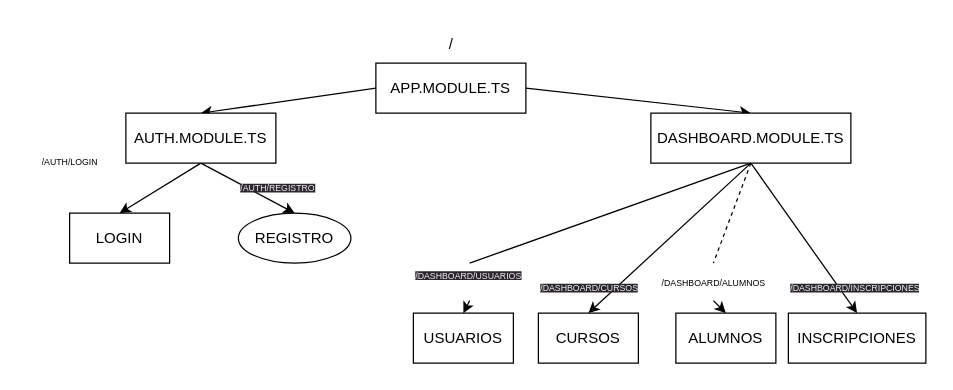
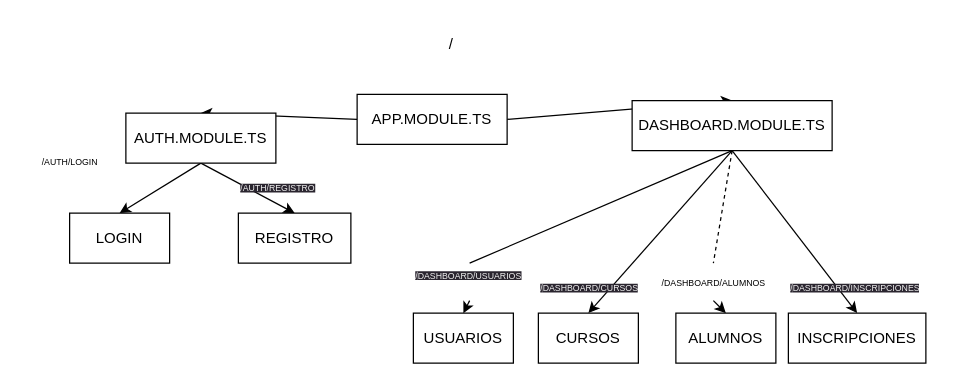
  <mxCell id="0" />
  <mxCell id="1" parent="0" />
  <mxCell id="2" style="edgeStyle=none;html=1;exitX=0;exitY=0.5;exitDx=0;exitDy=0;entryX=0.5;entryY=0;entryDx=0;entryDy=0;" parent="1" source="4" target="12" edge="1"><mxGeometry relative="1" as="geometry" /></mxCell>
  <mxCell id="3" style="edgeStyle=none;html=1;exitX=1;exitY=0.5;exitDx=0;exitDy=0;entryX=0.5;entryY=0;entryDx=0;entryDy=0;" parent="1" source="4" target="9" edge="1"><mxGeometry relative="1" as="geometry" /></mxCell>
- <mxCell id="4" value="APP.MODULE.TS" style="rounded=0;whiteSpace=wrap;html=1;" parent="1" vertex="1"><mxGeometry x="300" y="50" width="120" height="40" as="geometry" /></mxCell>
+ <mxCell id="4" value="APP.MODULE.TS" style="rounded=0;whiteSpace=wrap;html=1;" parent="1" vertex="1"><mxGeometry x="285" y="75" width="120" height="40" as="geometry" /></mxCell>
  <mxCell id="5" style="edgeStyle=none;html=1;exitX=0.5;exitY=1;exitDx=0;exitDy=0;entryX=0.5;entryY=0;entryDx=0;entryDy=0;" parent="1" source="9" target="18" edge="1"><mxGeometry relative="1" as="geometry" /></mxCell>
  <mxCell id="6" style="edgeStyle=none;html=1;exitX=0.5;exitY=1;exitDx=0;exitDy=0;entryX=0.5;entryY=0;entryDx=0;entryDy=0;startArrow=none;" parent="1" source="21" target="17" edge="1"><mxGeometry relative="1" as="geometry" /></mxCell>
  <mxCell id="7" style="edgeStyle=none;html=1;exitX=0.5;exitY=1;exitDx=0;exitDy=0;entryX=0.5;entryY=0;entryDx=0;entryDy=0;" parent="1" source="9" target="16" edge="1"><mxGeometry relative="1" as="geometry" /></mxCell>
  <mxCell id="8" style="edgeStyle=none;html=1;exitX=0.5;exitY=1;exitDx=0;exitDy=0;entryX=0.5;entryY=0;entryDx=0;entryDy=0;startArrow=none;" parent="1" source="24" target="15" edge="1"><mxGeometry relative="1" as="geometry" /></mxCell>
- <mxCell id="9" value="DASHBOARD.MODULE.TS" style="rounded=0;whiteSpace=wrap;html=1;" parent="1" vertex="1"><mxGeometry x="520" y="90" width="160" height="40" as="geometry" /></mxCell>
+ <mxCell id="9" value="DASHBOARD.MODULE.TS" style="rounded=0;whiteSpace=wrap;html=1;" parent="1" vertex="1"><mxGeometry x="505" y="80" width="160" height="40" as="geometry" /></mxCell>
  <mxCell id="10" style="edgeStyle=none;html=1;exitX=0.5;exitY=1;exitDx=0;exitDy=0;entryX=0.5;entryY=0;entryDx=0;entryDy=0;" parent="1" source="12" target="13" edge="1"><mxGeometry relative="1" as="geometry" /></mxCell>
  <mxCell id="11" style="edgeStyle=none;html=1;exitX=0.5;exitY=1;exitDx=0;exitDy=0;entryX=0.5;entryY=0;entryDx=0;entryDy=0;" parent="1" source="12" target="14" edge="1"><mxGeometry relative="1" as="geometry" /></mxCell>
  <mxCell id="12" value="AUTH.MODULE.TS" style="rounded=0;whiteSpace=wrap;html=1;" parent="1" vertex="1"><mxGeometry x="100" y="90" width="120" height="40" as="geometry" /></mxCell>
  <mxCell id="13" value="LOGIN" style="rounded=0;whiteSpace=wrap;html=1;" parent="1" vertex="1"><mxGeometry x="55" y="170" width="80" height="40" as="geometry" /></mxCell>
- <mxCell id="14" value="REGISTRO" style="ellipse;whiteSpace=wrap;html=1;" parent="1" vertex="1"><mxGeometry x="190" y="170" width="90" height="40" as="geometry" /></mxCell>
+ <mxCell id="14" value="REGISTRO" style="rounded=0;whiteSpace=wrap;html=1;" parent="1" vertex="1"><mxGeometry x="190" y="170" width="90" height="40" as="geometry" /></mxCell>
  <mxCell id="15" value="USUARIOS" style="rounded=0;whiteSpace=wrap;html=1;" parent="1" vertex="1"><mxGeometry x="330" y="250" width="80" height="40" as="geometry" /></mxCell>
  <mxCell id="16" value="CURSOS" style="rounded=0;whiteSpace=wrap;html=1;" parent="1" vertex="1"><mxGeometry x="430" y="250" width="80" height="40" as="geometry" /></mxCell>
  <mxCell id="17" value="ALUMNOS" style="rounded=0;whiteSpace=wrap;html=1;" parent="1" vertex="1"><mxGeometry x="540" y="250" width="80" height="40" as="geometry" /></mxCell>
  <mxCell id="18" value="INSCRIPCIONES" style="rounded=0;whiteSpace=wrap;html=1;" parent="1" vertex="1"><mxGeometry x="630" y="250" width="110" height="40" as="geometry" /></mxCell>
  <mxCell id="19" value="/" style="text;html=1;align=center;verticalAlign=middle;resizable=0;points=[];autosize=1;strokeColor=none;fillColor=none;" parent="1" vertex="1"><mxGeometry x="345" y="20" width="30" height="30" as="geometry" /></mxCell>
  <mxCell id="20" value="" style="edgeStyle=none;html=1;exitX=0.5;exitY=1;exitDx=0;exitDy=0;entryX=0.5;entryY=0;entryDx=0;entryDy=0;endArrow=none;dashed=1;" parent="1" source="9" target="21" edge="1"><mxGeometry relative="1" as="geometry"><mxPoint x="600" y="130" as="sourcePoint" /><mxPoint x="570" y="250" as="targetPoint" /></mxGeometry></mxCell>
  <mxCell id="21" value="&lt;font style=&quot;font-size: 7px;&quot;&gt;/&lt;/font&gt;&lt;font style=&quot;font-size: 7px;&quot;&gt;&lt;font style=&quot;font-size: 7px;&quot;&gt;DASHBOA&lt;/font&gt;RD/ALUMNOS&lt;/font&gt;" style="text;html=1;align=center;verticalAlign=middle;resizable=0;points=[];autosize=1;strokeColor=none;fillColor=none;" parent="1" vertex="1"><mxGeometry x="515" y="210" width="110" height="30" as="geometry" /></mxCell>
  <mxCell id="22" value="&lt;font style=&quot;border-color: rgb(0, 0, 0); color: rgb(240, 240, 240); font-family: Helvetica; font-style: normal; font-variant-ligatures: normal; font-variant-caps: normal; font-weight: 400; letter-spacing: normal; orphans: 2; text-align: center; text-indent: 0px; text-transform: none; widows: 2; word-spacing: 0px; -webkit-text-stroke-width: 0px; background-color: rgb(42, 37, 47); text-decoration-thickness: initial; text-decoration-style: initial; text-decoration-color: initial; font-size: 7px;&quot;&gt;/&lt;/font&gt;&lt;font style=&quot;border-color: rgb(0, 0, 0); color: rgb(240, 240, 240); font-family: Helvetica; font-style: normal; font-variant-ligatures: normal; font-variant-caps: normal; font-weight: 400; letter-spacing: normal; orphans: 2; text-align: center; text-indent: 0px; text-transform: none; widows: 2; word-spacing: 0px; -webkit-text-stroke-width: 0px; background-color: rgb(42, 37, 47); text-decoration-thickness: initial; text-decoration-style: initial; text-decoration-color: initial; font-size: 7px;&quot;&gt;&lt;font style=&quot;border-color: rgb(0, 0, 0); font-size: 7px;&quot;&gt;DASHBOA&lt;/font&gt;RD/CURSOS&lt;/font&gt;" style="text;whiteSpace=wrap;html=1;fontSize=7;" parent="1" vertex="1"><mxGeometry x="430" y="220" width="90" height="30" as="geometry" /></mxCell>
  <mxCell id="23" value="" style="edgeStyle=none;html=1;exitX=0.5;exitY=1;exitDx=0;exitDy=0;entryX=0.5;entryY=0;entryDx=0;entryDy=0;endArrow=none;" parent="1" source="9" target="24" edge="1"><mxGeometry relative="1" as="geometry"><mxPoint x="600" y="130" as="sourcePoint" /><mxPoint x="370" y="250" as="targetPoint" /></mxGeometry></mxCell>
  <mxCell id="24" value="&lt;font style=&quot;border-color: rgb(0, 0, 0); color: rgb(240, 240, 240); font-family: Helvetica; font-style: normal; font-variant-ligatures: normal; font-variant-caps: normal; font-weight: 400; letter-spacing: normal; orphans: 2; text-align: center; text-indent: 0px; text-transform: none; widows: 2; word-spacing: 0px; -webkit-text-stroke-width: 0px; background-color: rgb(42, 37, 47); text-decoration-thickness: initial; text-decoration-style: initial; text-decoration-color: initial; font-size: 7px;&quot;&gt;/&lt;/font&gt;&lt;font style=&quot;border-color: rgb(0, 0, 0); color: rgb(240, 240, 240); font-family: Helvetica; font-style: normal; font-variant-ligatures: normal; font-variant-caps: normal; font-weight: 400; letter-spacing: normal; orphans: 2; text-align: center; text-indent: 0px; text-transform: none; widows: 2; word-spacing: 0px; -webkit-text-stroke-width: 0px; background-color: rgb(42, 37, 47); text-decoration-thickness: initial; text-decoration-style: initial; text-decoration-color: initial; font-size: 7px;&quot;&gt;&lt;font style=&quot;border-color: rgb(0, 0, 0); font-size: 7px;&quot;&gt;DASHBOA&lt;/font&gt;RD/USUARIOS&lt;/font&gt;" style="text;whiteSpace=wrap;html=1;fontSize=7;" parent="1" vertex="1"><mxGeometry x="330" y="210" width="90" height="30" as="geometry" /></mxCell>
  <mxCell id="25" value="&lt;font style=&quot;border-color: rgb(0, 0, 0); color: rgb(240, 240, 240); font-family: Helvetica; font-style: normal; font-variant-ligatures: normal; font-variant-caps: normal; font-weight: 400; letter-spacing: normal; orphans: 2; text-align: center; text-indent: 0px; text-transform: none; widows: 2; word-spacing: 0px; -webkit-text-stroke-width: 0px; background-color: rgb(42, 37, 47); text-decoration-thickness: initial; text-decoration-style: initial; text-decoration-color: initial; font-size: 7px;&quot;&gt;/&lt;/font&gt;&lt;font style=&quot;border-color: rgb(0, 0, 0); color: rgb(240, 240, 240); font-family: Helvetica; font-style: normal; font-variant-ligatures: normal; font-variant-caps: normal; font-weight: 400; letter-spacing: normal; orphans: 2; text-align: center; text-indent: 0px; text-transform: none; widows: 2; word-spacing: 0px; -webkit-text-stroke-width: 0px; background-color: rgb(42, 37, 47); text-decoration-thickness: initial; text-decoration-style: initial; text-decoration-color: initial; font-size: 7px;&quot;&gt;&lt;font style=&quot;border-color: rgb(0, 0, 0); font-size: 7px;&quot;&gt;DASHBOA&lt;/font&gt;RD/INSCRIPCIONES&lt;/font&gt;" style="text;whiteSpace=wrap;html=1;fontSize=7;" parent="1" vertex="1"><mxGeometry x="630" y="220" width="110" height="30" as="geometry" /></mxCell>
  <mxCell id="26" value="/AUTH/LOGIN" style="text;html=1;align=center;verticalAlign=middle;resizable=0;points=[];autosize=1;strokeColor=none;fillColor=none;fontSize=7;" parent="1" vertex="1"><mxGeometry x="20" y="120" width="70" height="20" as="geometry" /></mxCell>
  <mxCell id="27" value="&lt;span style=&quot;color: rgb(240, 240, 240); font-family: Helvetica; font-size: 7px; font-style: normal; font-variant-ligatures: normal; font-variant-caps: normal; font-weight: 400; letter-spacing: normal; orphans: 2; text-align: center; text-indent: 0px; text-transform: none; widows: 2; word-spacing: 0px; -webkit-text-stroke-width: 0px; background-color: rgb(42, 37, 47); text-decoration-thickness: initial; text-decoration-style: initial; text-decoration-color: initial; float: none; display: inline !important;&quot;&gt;/AUTH/REGISTRO&lt;/span&gt;" style="text;whiteSpace=wrap;html=1;fontSize=7;" parent="1" vertex="1"><mxGeometry x="190" y="140" width="80" height="30" as="geometry" /></mxCell>
